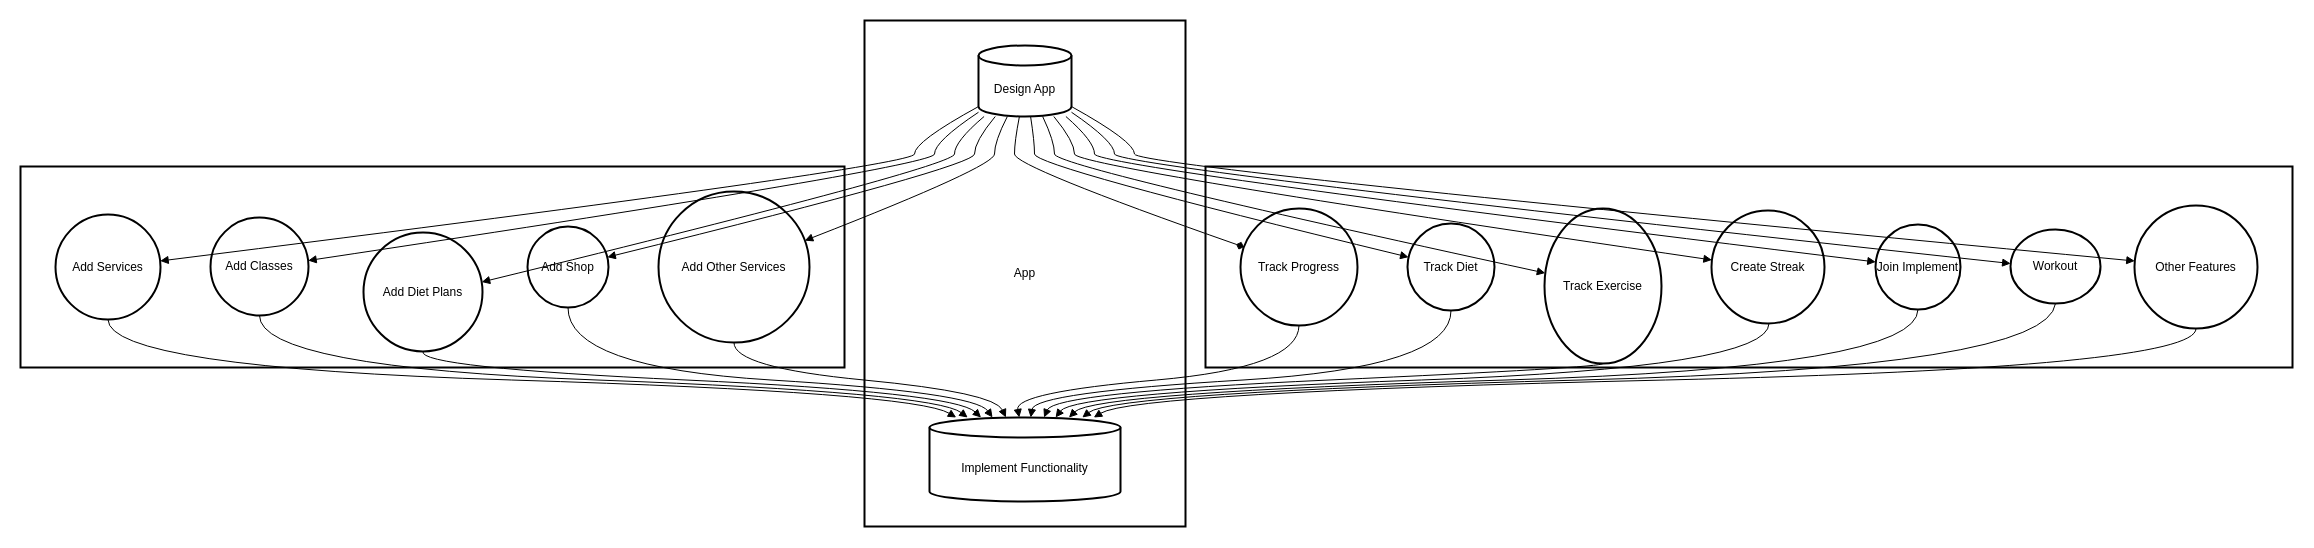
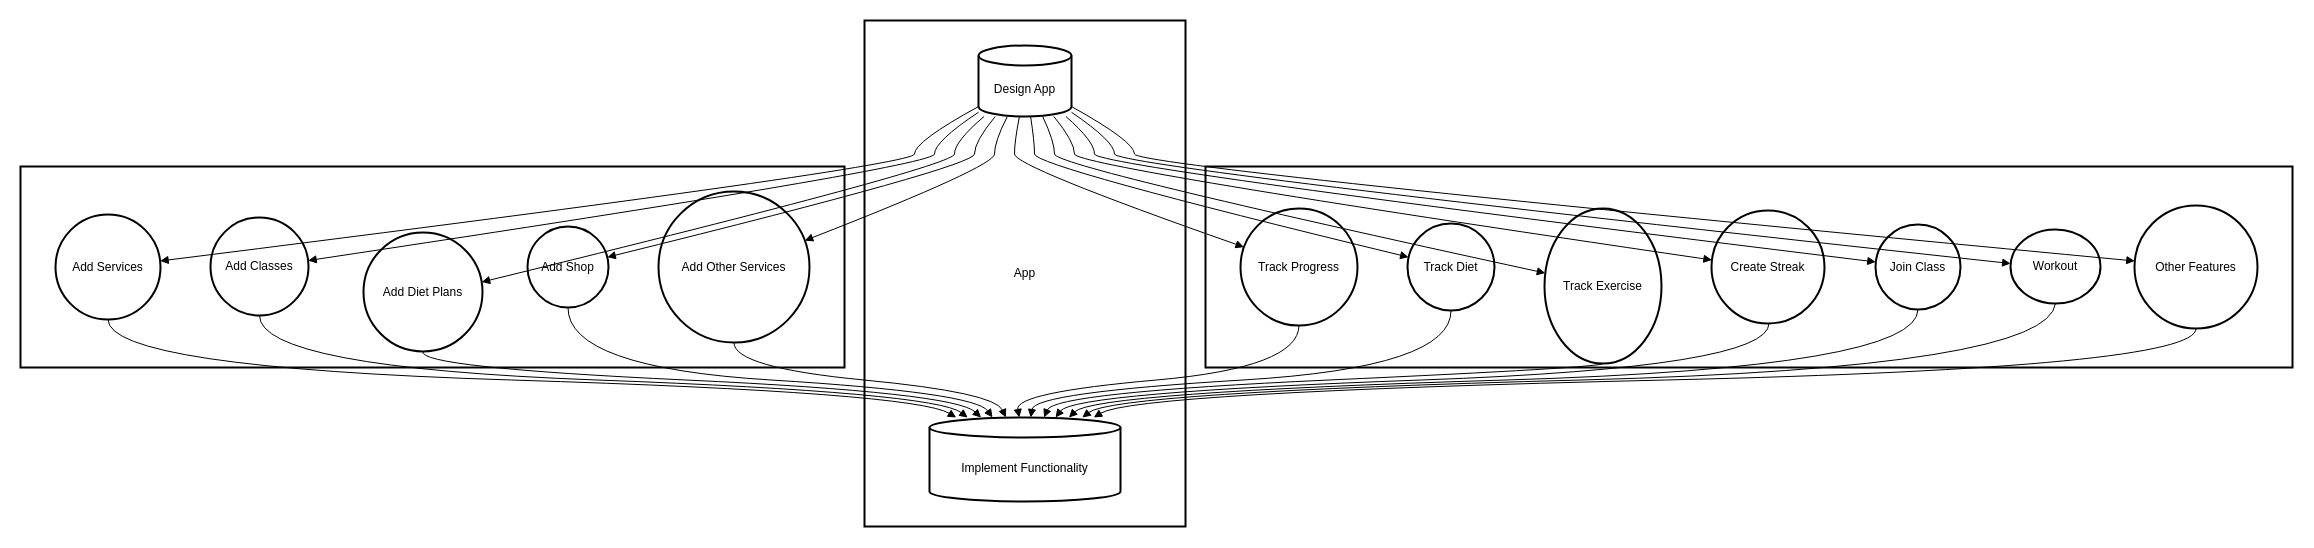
  <mxCell id="0" />
  <mxCell id="1" parent="0" />
  <mxCell id="2" value="App" style="whiteSpace=wrap;strokeWidth=2;" vertex="1" parent="1"><mxGeometry x="864" y="20" width="321" height="506" as="geometry" /></mxCell>
  <mxCell id="3" value="User" style="whiteSpace=wrap;strokeWidth=2;" vertex="1" parent="1"><mxGeometry x="1205" y="166" width="1087" height="201" as="geometry" /></mxCell>
  <mxCell id="4" value="Gym Owner" style="whiteSpace=wrap;strokeWidth=2;" vertex="1" parent="1"><mxGeometry x="20" y="166" width="824" height="201" as="geometry" /></mxCell>
  <mxCell id="5" value="Add Services" style="ellipse;aspect=fixed;strokeWidth=2;whiteSpace=wrap;" vertex="1" parent="1"><mxGeometry x="55" y="214" width="105" height="105" as="geometry" /></mxCell>
  <mxCell id="6" value="Add Classes" style="ellipse;aspect=fixed;strokeWidth=2;whiteSpace=wrap;" vertex="1" parent="1"><mxGeometry x="210" y="217" width="98" height="98" as="geometry" /></mxCell>
  <mxCell id="7" value="Add Diet Plans" style="ellipse;aspect=fixed;strokeWidth=2;whiteSpace=wrap;" vertex="1" parent="1"><mxGeometry x="363" y="232" width="119" height="119" as="geometry" /></mxCell>
  <mxCell id="8" value="Add Shop" style="ellipse;aspect=fixed;strokeWidth=2;whiteSpace=wrap;" vertex="1" parent="1"><mxGeometry x="527" y="226" width="81" height="81" as="geometry" /></mxCell>
  <mxCell id="9" value="Add Other Services" style="ellipse;aspect=fixed;strokeWidth=2;whiteSpace=wrap;" vertex="1" parent="1"><mxGeometry x="658" y="191" width="151" height="151" as="geometry" /></mxCell>
  <mxCell id="10" value="Track Progress" style="ellipse;aspect=fixed;strokeWidth=2;whiteSpace=wrap;" vertex="1" parent="1"><mxGeometry x="1240" y="208" width="117" height="117" as="geometry" /></mxCell>
  <mxCell id="11" value="Track Diet" style="ellipse;aspect=fixed;strokeWidth=2;whiteSpace=wrap;" vertex="1" parent="1"><mxGeometry x="1407" y="223" width="87" height="87" as="geometry" /></mxCell>
  <mxCell id="12" value="Track Exercise" style="ellipse;aspect=fixed;strokeWidth=2;whiteSpace=wrap;" vertex="1" parent="1"><mxGeometry x="1544" y="208" width="117" height="155" as="geometry" /></mxCell>
  <mxCell id="13" value="Create Streak" style="ellipse;aspect=fixed;strokeWidth=2;whiteSpace=wrap;" vertex="1" parent="1"><mxGeometry x="1711" y="210" width="113" height="113" as="geometry" /></mxCell>
- <mxCell id="14" value="Join Implement" style="ellipse;aspect=fixed;strokeWidth=2;whiteSpace=wrap;" vertex="1" parent="1"><mxGeometry x="1875" y="224" width="85" height="85" as="geometry" /></mxCell>
+ <mxCell id="14" value="Join Class" style="ellipse;aspect=fixed;strokeWidth=2;whiteSpace=wrap;" vertex="1" parent="1"><mxGeometry x="1875" y="224" width="85" height="85" as="geometry" /></mxCell>
  <mxCell id="15" value="Workout" style="ellipse;aspect=fixed;strokeWidth=2;whiteSpace=wrap;" vertex="1" parent="1"><mxGeometry x="2010" y="229" width="90" height="74" as="geometry" /></mxCell>
  <mxCell id="16" value="Other Features" style="ellipse;aspect=fixed;strokeWidth=2;whiteSpace=wrap;" vertex="1" parent="1"><mxGeometry x="2134" y="205" width="123" height="123" as="geometry" /></mxCell>
  <mxCell id="17" value="Design App" style="shape=cylinder3;boundedLbl=1;backgroundOutline=1;size=10;strokeWidth=2;whiteSpace=wrap;" vertex="1" parent="1"><mxGeometry x="978" y="45" width="93" height="71" as="geometry" /></mxCell>
  <mxCell id="18" value="Implement Functionality" style="shape=cylinder3;boundedLbl=1;backgroundOutline=1;size=10;strokeWidth=2;whiteSpace=wrap;" vertex="1" parent="1"><mxGeometry x="929" y="417" width="191" height="84" as="geometry" /></mxCell>
  <mxCell id="19" value="" style="curved=1;startArrow=none;endArrow=block;exitX=0;exitY=0.86;entryX=1;entryY=0.44;" edge="1" parent="1" source="17" target="5"><mxGeometry relative="1" as="geometry"><Array as="points"><mxPoint x="914" y="141" /><mxPoint x="914" y="166" /></Array></mxGeometry></mxCell>
  <mxCell id="20" value="" style="curved=1;startArrow=none;endArrow=block;exitX=0;exitY=0.94;entryX=1;entryY=0.43;" edge="1" parent="1" source="17" target="6"><mxGeometry relative="1" as="geometry"><Array as="points"><mxPoint x="934" y="141" /><mxPoint x="934" y="166" /></Array></mxGeometry></mxCell>
  <mxCell id="21" value="" style="curved=1;startArrow=none;endArrow=block;exitX=0.06;exitY=1;entryX=1;entryY=0.41;" edge="1" parent="1" source="17" target="7"><mxGeometry relative="1" as="geometry"><Array as="points"><mxPoint x="954" y="141" /><mxPoint x="954" y="166" /></Array></mxGeometry></mxCell>
  <mxCell id="22" value="" style="curved=1;startArrow=none;endArrow=block;exitX=0.18;exitY=1;entryX=1;entryY=0.37;" edge="1" parent="1" source="17" target="8"><mxGeometry relative="1" as="geometry"><Array as="points"><mxPoint x="974" y="141" /><mxPoint x="974" y="166" /></Array></mxGeometry></mxCell>
  <mxCell id="23" value="" style="curved=1;startArrow=none;endArrow=block;exitX=0.31;exitY=1;entryX=1;entryY=0.31;" edge="1" parent="1" source="17" target="9"><mxGeometry relative="1" as="geometry"><Array as="points"><mxPoint x="994" y="141" /><mxPoint x="994" y="166" /></Array></mxGeometry></mxCell>
- <mxCell id="24" value="" style="curved=1;startArrow=none;endArrow=diamond;exitX=0.44;exitY=1;entryX=0;entryY=0.32;" edge="1" parent="1" source="17" target="10"><mxGeometry relative="1" as="geometry"><Array as="points"><mxPoint x="1014" y="141" /><mxPoint x="1014" y="166" /></Array></mxGeometry></mxCell>
+ <mxCell id="24" value="" style="curved=1;startArrow=none;endArrow=block;exitX=0.44;exitY=1;entryX=0;entryY=0.32;" edge="1" parent="1" source="17" target="10"><mxGeometry relative="1" as="geometry"><Array as="points"><mxPoint x="1014" y="141" /><mxPoint x="1014" y="166" /></Array></mxGeometry></mxCell>
  <mxCell id="25" value="" style="curved=1;startArrow=none;endArrow=block;exitX=0.56;exitY=1;entryX=0;entryY=0.38;" edge="1" parent="1" source="17" target="11"><mxGeometry relative="1" as="geometry"><Array as="points"><mxPoint x="1034" y="141" /><mxPoint x="1034" y="166" /></Array></mxGeometry></mxCell>
  <mxCell id="26" value="" style="curved=1;startArrow=none;endArrow=block;exitX=0.69;exitY=1;entryX=0;entryY=0.41;" edge="1" parent="1" source="17" target="12"><mxGeometry relative="1" as="geometry"><Array as="points"><mxPoint x="1054" y="141" /><mxPoint x="1054" y="166" /></Array></mxGeometry></mxCell>
  <mxCell id="27" value="" style="curved=1;startArrow=none;endArrow=block;exitX=0.81;exitY=1;entryX=0;entryY=0.43;" edge="1" parent="1" source="17" target="13"><mxGeometry relative="1" as="geometry"><Array as="points"><mxPoint x="1074" y="141" /><mxPoint x="1074" y="166" /></Array></mxGeometry></mxCell>
  <mxCell id="28" value="" style="curved=1;startArrow=none;endArrow=block;exitX=0.94;exitY=1;entryX=0;entryY=0.44;" edge="1" parent="1" source="17" target="14"><mxGeometry relative="1" as="geometry"><Array as="points"><mxPoint x="1094" y="141" /><mxPoint x="1094" y="166" /></Array></mxGeometry></mxCell>
  <mxCell id="29" value="" style="curved=1;startArrow=none;endArrow=block;exitX=1;exitY=0.94;entryX=0;entryY=0.45;" edge="1" parent="1" source="17" target="15"><mxGeometry relative="1" as="geometry"><Array as="points"><mxPoint x="1114" y="141" /><mxPoint x="1114" y="166" /></Array></mxGeometry></mxCell>
  <mxCell id="30" value="" style="curved=1;startArrow=none;endArrow=block;exitX=1;exitY=0.86;entryX=0;entryY=0.45;" edge="1" parent="1" source="17" target="16"><mxGeometry relative="1" as="geometry"><Array as="points"><mxPoint x="1134" y="141" /><mxPoint x="1134" y="166" /></Array></mxGeometry></mxCell>
  <mxCell id="31" value="" style="curved=1;startArrow=none;endArrow=block;exitX=0.5;exitY=1;entryX=0.14;entryY=0;" edge="1" parent="1" source="5" target="18"><mxGeometry relative="1" as="geometry"><Array as="points"><mxPoint x="108" y="367" /><mxPoint x="914" y="392" /></Array></mxGeometry></mxCell>
  <mxCell id="32" value="" style="curved=1;startArrow=none;endArrow=block;exitX=0.5;exitY=1;entryX=0.2;entryY=0;" edge="1" parent="1" source="6" target="18"><mxGeometry relative="1" as="geometry"><Array as="points"><mxPoint x="259" y="367" /><mxPoint x="934" y="392" /></Array></mxGeometry></mxCell>
  <mxCell id="33" value="" style="curved=1;startArrow=none;endArrow=block;exitX=0.5;exitY=1;entryX=0.27;entryY=0;" edge="1" parent="1" source="7" target="18"><mxGeometry relative="1" as="geometry"><Array as="points"><mxPoint x="417" y="367" /><mxPoint x="954" y="392" /></Array></mxGeometry></mxCell>
  <mxCell id="34" value="" style="curved=1;startArrow=none;endArrow=block;exitX=0.5;exitY=1;entryX=0.33;entryY=0;" edge="1" parent="1" source="8" target="18"><mxGeometry relative="1" as="geometry"><Array as="points"><mxPoint x="567" y="367" /><mxPoint x="974" y="392" /></Array></mxGeometry></mxCell>
  <mxCell id="35" value="" style="curved=1;startArrow=none;endArrow=block;exitX=0.5;exitY=1;entryX=0.4;entryY=0;" edge="1" parent="1" source="9" target="18"><mxGeometry relative="1" as="geometry"><Array as="points"><mxPoint x="733" y="367" /><mxPoint x="994" y="392" /></Array></mxGeometry></mxCell>
  <mxCell id="36" value="" style="curved=1;startArrow=none;endArrow=block;exitX=0.5;exitY=1;entryX=0.47;entryY=0;" edge="1" parent="1" source="10" target="18"><mxGeometry relative="1" as="geometry"><Array as="points"><mxPoint x="1298" y="367" /><mxPoint x="1014" y="392" /></Array></mxGeometry></mxCell>
  <mxCell id="37" value="" style="curved=1;startArrow=none;endArrow=block;exitX=0.5;exitY=1;entryX=0.53;entryY=0;" edge="1" parent="1" source="11" target="18"><mxGeometry relative="1" as="geometry"><Array as="points"><mxPoint x="1451" y="367" /><mxPoint x="1034" y="392" /></Array></mxGeometry></mxCell>
  <mxCell id="38" value="" style="curved=1;startArrow=none;endArrow=block;exitX=0.5;exitY=1;entryX=0.6;entryY=0;" edge="1" parent="1" source="12" target="18"><mxGeometry relative="1" as="geometry"><Array as="points"><mxPoint x="1603" y="367" /><mxPoint x="1054" y="392" /></Array></mxGeometry></mxCell>
  <mxCell id="39" value="" style="curved=1;startArrow=none;endArrow=block;exitX=0.51;exitY=1;entryX=0.66;entryY=0;" edge="1" parent="1" source="13" target="18"><mxGeometry relative="1" as="geometry"><Array as="points"><mxPoint x="1768" y="367" /><mxPoint x="1074" y="392" /></Array></mxGeometry></mxCell>
  <mxCell id="40" value="" style="curved=1;startArrow=none;endArrow=block;exitX=0.5;exitY=1;entryX=0.73;entryY=0;" edge="1" parent="1" source="14" target="18"><mxGeometry relative="1" as="geometry"><Array as="points"><mxPoint x="1917" y="367" /><mxPoint x="1094" y="392" /></Array></mxGeometry></mxCell>
  <mxCell id="41" value="" style="curved=1;startArrow=none;endArrow=block;exitX=0.5;exitY=1.01;entryX=0.8;entryY=0;" edge="1" parent="1" source="15" target="18"><mxGeometry relative="1" as="geometry"><Array as="points"><mxPoint x="2047" y="367" /><mxPoint x="1114" y="392" /></Array></mxGeometry></mxCell>
  <mxCell id="42" value="" style="curved=1;startArrow=none;endArrow=block;exitX=0.5;exitY=1;entryX=0.86;entryY=0;" edge="1" parent="1" source="16" target="18"><mxGeometry relative="1" as="geometry"><Array as="points"><mxPoint x="2196" y="367" /><mxPoint x="1134" y="392" /></Array></mxGeometry></mxCell>
